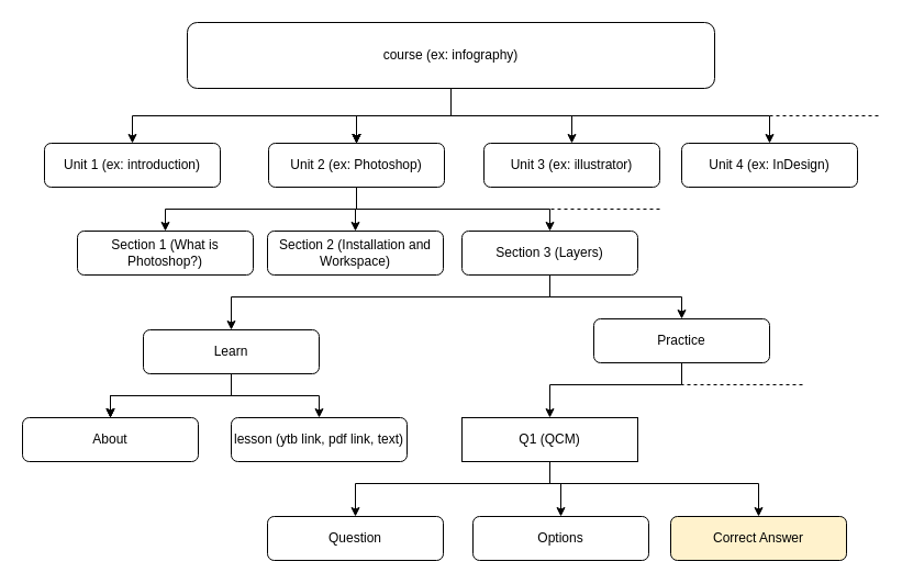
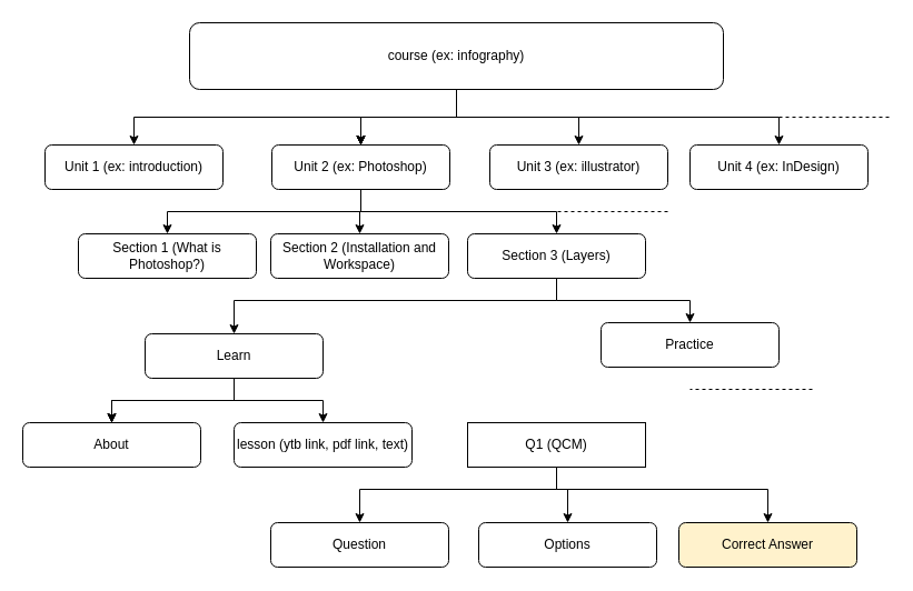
  <mxCell id="0" />
  <mxCell id="1" parent="0" />
  <mxCell id="2" value="" style="edgeStyle=orthogonalEdgeStyle;rounded=0;orthogonalLoop=1;jettySize=auto;html=1;" edge="1" parent="1" source="10" target="11"><mxGeometry relative="1" as="geometry" /></mxCell>
  <mxCell id="3" value="" style="edgeStyle=orthogonalEdgeStyle;rounded=0;orthogonalLoop=1;jettySize=auto;html=1;" edge="1" parent="1" source="10" target="15"><mxGeometry relative="1" as="geometry" /></mxCell>
  <mxCell id="4" value="" style="edgeStyle=orthogonalEdgeStyle;rounded=0;orthogonalLoop=1;jettySize=auto;html=1;" edge="1" parent="1" source="10" target="15"><mxGeometry relative="1" as="geometry" /></mxCell>
  <mxCell id="5" value="" style="edgeStyle=orthogonalEdgeStyle;rounded=0;orthogonalLoop=1;jettySize=auto;html=1;" edge="1" parent="1" source="10" target="15"><mxGeometry relative="1" as="geometry" /></mxCell>
  <mxCell id="6" value="" style="edgeStyle=orthogonalEdgeStyle;rounded=0;orthogonalLoop=1;jettySize=auto;html=1;" edge="1" parent="1" source="10" target="15"><mxGeometry relative="1" as="geometry" /></mxCell>
  <mxCell id="7" value="" style="edgeStyle=orthogonalEdgeStyle;rounded=0;orthogonalLoop=1;jettySize=auto;html=1;" edge="1" parent="1" source="10" target="15"><mxGeometry relative="1" as="geometry" /></mxCell>
  <mxCell id="8" style="edgeStyle=orthogonalEdgeStyle;rounded=0;orthogonalLoop=1;jettySize=auto;html=1;entryX=0.5;entryY=0;entryDx=0;entryDy=0;" edge="1" parent="1" source="10" target="16"><mxGeometry relative="1" as="geometry" /></mxCell>
  <mxCell id="9" style="edgeStyle=orthogonalEdgeStyle;rounded=0;orthogonalLoop=1;jettySize=auto;html=1;entryX=0.5;entryY=0;entryDx=0;entryDy=0;" edge="1" parent="1" source="10" target="17"><mxGeometry relative="1" as="geometry" /></mxCell>
  <mxCell id="10" value="course (ex: infography)" style="rounded=1;whiteSpace=wrap;html=1;" vertex="1" parent="1"><mxGeometry x="170" y="20" width="480" height="60" as="geometry" /></mxCell>
  <mxCell id="11" value="Unit 1 (ex: introduction)" style="rounded=1;whiteSpace=wrap;html=1;" vertex="1" parent="1"><mxGeometry x="40" y="130" width="160" height="40" as="geometry" /></mxCell>
  <mxCell id="12" value="" style="edgeStyle=orthogonalEdgeStyle;rounded=0;orthogonalLoop=1;jettySize=auto;html=1;" edge="1" parent="1" source="15" target="18"><mxGeometry relative="1" as="geometry"><Array as="points"><mxPoint x="324" y="190" /><mxPoint x="150" y="190" /></Array></mxGeometry></mxCell>
  <mxCell id="13" style="edgeStyle=orthogonalEdgeStyle;rounded=0;orthogonalLoop=1;jettySize=auto;html=1;entryX=0.5;entryY=0;entryDx=0;entryDy=0;" edge="1" parent="1" source="15" target="19"><mxGeometry relative="1" as="geometry" /></mxCell>
  <mxCell id="14" style="edgeStyle=orthogonalEdgeStyle;rounded=0;orthogonalLoop=1;jettySize=auto;html=1;exitX=0.5;exitY=1;exitDx=0;exitDy=0;" edge="1" parent="1" source="15" target="22"><mxGeometry relative="1" as="geometry" /></mxCell>
  <mxCell id="15" value="Unit 2 (ex: Photoshop)" style="rounded=1;whiteSpace=wrap;html=1;" vertex="1" parent="1"><mxGeometry x="244" y="130" width="160" height="40" as="geometry" /></mxCell>
  <mxCell id="16" value="Unit 3 (ex: illustrator)" style="rounded=1;whiteSpace=wrap;html=1;" vertex="1" parent="1"><mxGeometry x="440" y="130" width="160" height="40" as="geometry" /></mxCell>
  <mxCell id="17" value="Unit 4 (ex: InDesign)" style="rounded=1;whiteSpace=wrap;html=1;" vertex="1" parent="1"><mxGeometry x="620" y="130" width="160" height="40" as="geometry" /></mxCell>
  <mxCell id="18" value="Section 1 (What is Photoshop?)&lt;span style=&quot;color: rgba(0, 0, 0, 0); font-family: monospace; font-size: 0px; text-align: start; text-wrap: nowrap;&quot;&gt;%3CmxGraphModel%3E%3Croot%3E%3CmxCell%20id%3D%220%22%2F%3E%3CmxCell%20id%3D%221%22%20parent%3D%220%22%2F%3E%3CmxCell%20id%3D%222%22%20value%3D%22Section%201%20(What%20is%20infography)%22%20style%3D%22whiteSpace%3Dwrap%3Bhtml%3D1%3Brounded%3D1%3B%22%20vertex%3D%221%22%20parent%3D%221%22%3E%3CmxGeometry%20x%3D%2220%22%20y%3D%22270%22%20width%3D%22160%22%20height%3D%2240%22%20as%3D%22geometry%22%2F%3E%3C%2FmxCell%3E%3C%2Froot%3E%3C%2FmxGraphModel%3E&lt;/span&gt;" style="whiteSpace=wrap;html=1;rounded=1;" vertex="1" parent="1"><mxGeometry x="70" y="210" width="160" height="40" as="geometry" /></mxCell>
  <mxCell id="19" value="Section 2 (Installation and Workspace)&lt;span style=&quot;color: rgba(0, 0, 0, 0); font-family: monospace; font-size: 0px; text-align: start; text-wrap: nowrap;&quot;&gt;%3CmxGraphModel%3E%3Croot%3E%3CmxCell%20id%3D%220%22%2F%3E%3CmxCell%20id%3D%221%22%20parent%3D%220%22%2F%3E%3CmxCell%20id%3D%222%22%20value%3D%22Section%201%20(What%20is%20infography)%22%20style%3D%22whiteSpace%3Dwrap%3Bhtml%3D1%3Brounded%3D1%3B%22%20vertex%3D%221%22%20parent%3D%221%22%3E%3CmxGeometry%20x%3D%2220%22%20y%3D%22270%22%20width%3D%22160%22%20height%3D%2240%22%20as%3D%22geometry%22%2F%3E%3C%2FmxCell%3E%3C%2Froot%3E%3C%2FmxGraphModel%3E&lt;/span&gt;" style="whiteSpace=wrap;html=1;rounded=1;" vertex="1" parent="1"><mxGeometry x="243" y="210" width="160" height="40" as="geometry" /></mxCell>
  <mxCell id="20" value="" style="edgeStyle=orthogonalEdgeStyle;rounded=0;orthogonalLoop=1;jettySize=auto;html=1;" edge="1" parent="1" source="22" target="29"><mxGeometry relative="1" as="geometry"><Array as="points"><mxPoint x="500" y="270" /><mxPoint x="210" y="270" /></Array></mxGeometry></mxCell>
  <mxCell id="21" style="edgeStyle=orthogonalEdgeStyle;rounded=0;orthogonalLoop=1;jettySize=auto;html=1;entryX=0.5;entryY=0;entryDx=0;entryDy=0;" edge="1" parent="1" source="22" target="31"><mxGeometry relative="1" as="geometry" /></mxCell>
  <mxCell id="22" value="Section 3 (Layers)&lt;span style=&quot;color: rgba(0, 0, 0, 0); font-family: monospace; font-size: 0px; text-align: start; text-wrap: nowrap;&quot;&gt;%3CmxGraphModel%3E%3Croot%3E%3CmxCell%20id%3D%220%22%2F%3E%3CmxCell%20id%3D%221%22%20parent%3D%220%22%2F%3E%3CmxCell%20id%3D%222%22%20value%3D%22Section%201%20(What%20is%20infography)%22%20style%3D%22whiteSpace%3Dwrap%3Bhtml%3D1%3Brounded%3D1%3B%22%20vertex%3D%221%22%20parent%3D%221%22%3E%3CmxGeometry%20x%3D%2220%22%20y%3D%22270%22%20width%3D%22160%22%20height%3D%2240%22%20as%3D%22geometry%22%2F%3E%3C%2FmxCell%3E%3C%2Froot%3E%3C%2FmxGraphModel%3E&lt;/span&gt;" style="whiteSpace=wrap;html=1;rounded=1;" vertex="1" parent="1"><mxGeometry x="420" y="210" width="160" height="40" as="geometry" /></mxCell>
  <mxCell id="23" value="" style="endArrow=none;dashed=1;html=1;rounded=0;" edge="1" parent="1"><mxGeometry width="50" height="50" relative="1" as="geometry"><mxPoint x="600" y="190" as="sourcePoint" /><mxPoint x="500" y="190" as="targetPoint" /></mxGeometry></mxCell>
  <mxCell id="24" value="" style="endArrow=none;dashed=1;html=1;rounded=0;" edge="1" parent="1"><mxGeometry width="50" height="50" relative="1" as="geometry"><mxPoint x="799" y="105" as="sourcePoint" /><mxPoint x="699" y="105" as="targetPoint" /></mxGeometry></mxCell>
  <mxCell id="25" value="" style="edgeStyle=orthogonalEdgeStyle;rounded=0;orthogonalLoop=1;jettySize=auto;html=1;" edge="1" parent="1" source="29" target="32"><mxGeometry relative="1" as="geometry" /></mxCell>
  <mxCell id="26" value="" style="edgeStyle=orthogonalEdgeStyle;rounded=0;orthogonalLoop=1;jettySize=auto;html=1;" edge="1" parent="1" source="29" target="32"><mxGeometry relative="1" as="geometry" /></mxCell>
  <mxCell id="27" value="" style="edgeStyle=orthogonalEdgeStyle;rounded=0;orthogonalLoop=1;jettySize=auto;html=1;" edge="1" parent="1" source="29" target="32"><mxGeometry relative="1" as="geometry" /></mxCell>
  <mxCell id="28" style="edgeStyle=orthogonalEdgeStyle;rounded=0;orthogonalLoop=1;jettySize=auto;html=1;entryX=0.5;entryY=0;entryDx=0;entryDy=0;" edge="1" parent="1" source="29" target="33"><mxGeometry relative="1" as="geometry" /></mxCell>
  <mxCell id="29" value="Learn" style="whiteSpace=wrap;html=1;rounded=1;" vertex="1" parent="1"><mxGeometry x="130" y="300" width="160" height="40" as="geometry" /></mxCell>
- <mxCell id="30" value="" style="edgeStyle=orthogonalEdgeStyle;rounded=0;orthogonalLoop=1;jettySize=auto;html=1;" edge="1" parent="1" source="31" target="37"><mxGeometry relative="1" as="geometry"><Array as="points"><mxPoint x="620" y="350" /><mxPoint x="500" y="350" /></Array></mxGeometry></mxCell>
  <mxCell id="31" value="Practice" style="whiteSpace=wrap;html=1;rounded=1;" vertex="1" parent="1"><mxGeometry x="540" y="290" width="160" height="40" as="geometry" /></mxCell>
  <mxCell id="32" value="About" style="whiteSpace=wrap;html=1;rounded=1;" vertex="1" parent="1"><mxGeometry x="20" y="380" width="160" height="40" as="geometry" /></mxCell>
  <mxCell id="33" value="lesson (ytb link, pdf link, text)" style="whiteSpace=wrap;html=1;rounded=1;" vertex="1" parent="1"><mxGeometry x="210" y="380" width="160" height="40" as="geometry" /></mxCell>
  <mxCell id="34" value="" style="edgeStyle=orthogonalEdgeStyle;rounded=0;orthogonalLoop=1;jettySize=auto;html=1;" edge="1" parent="1" source="37" target="38"><mxGeometry relative="1" as="geometry"><Array as="points"><mxPoint x="500" y="440" /><mxPoint x="323" y="440" /></Array></mxGeometry></mxCell>
  <mxCell id="35" value="" style="edgeStyle=orthogonalEdgeStyle;rounded=0;orthogonalLoop=1;jettySize=auto;html=1;" edge="1" parent="1" source="37" target="39"><mxGeometry relative="1" as="geometry"><Array as="points"><mxPoint x="500" y="440" /><mxPoint x="510" y="440" /></Array></mxGeometry></mxCell>
  <mxCell id="36" style="edgeStyle=orthogonalEdgeStyle;rounded=0;orthogonalLoop=1;jettySize=auto;html=1;" edge="1" parent="1" source="37" target="40"><mxGeometry relative="1" as="geometry"><Array as="points"><mxPoint x="500" y="440" /><mxPoint x="690" y="440" /></Array></mxGeometry></mxCell>
  <mxCell id="37" value="Q1 (QCM)" style="whiteSpace=wrap;html=1;rounded=0;" vertex="1" parent="1"><mxGeometry x="420" y="380" width="160" height="40" as="geometry" /></mxCell>
  <mxCell id="38" value="Question" style="whiteSpace=wrap;html=1;rounded=1;" vertex="1" parent="1"><mxGeometry x="243" y="470" width="160" height="40" as="geometry" /></mxCell>
  <mxCell id="39" value="Options" style="whiteSpace=wrap;html=1;rounded=1;" vertex="1" parent="1"><mxGeometry x="430" y="470" width="160" height="40" as="geometry" /></mxCell>
  <mxCell id="40" value="Correct Answer" style="whiteSpace=wrap;html=1;rounded=1;fillColor=#fff2cc;" vertex="1" parent="1"><mxGeometry x="610" y="470" width="160" height="40" as="geometry" /></mxCell>
  <mxCell id="41" value="" style="endArrow=none;dashed=1;html=1;rounded=0;" edge="1" parent="1"><mxGeometry width="50" height="50" relative="1" as="geometry"><mxPoint x="730" y="350" as="sourcePoint" /><mxPoint x="620" y="350" as="targetPoint" /></mxGeometry></mxCell>
